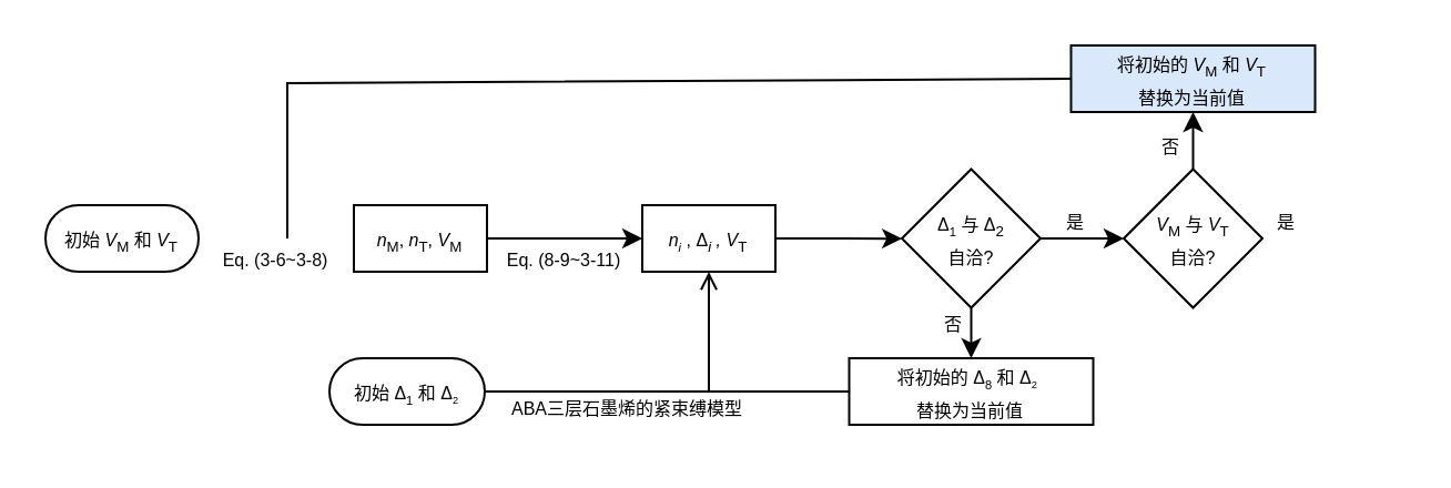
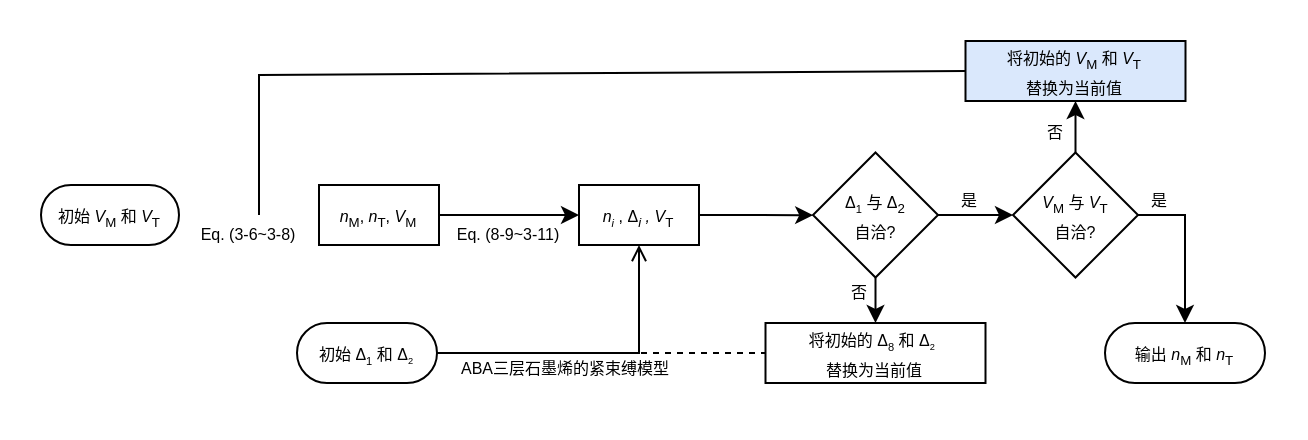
  <mxCell id="0" />
  <mxCell id="1" parent="0" />
  <mxCell id="2" value="" style="group" vertex="1" connectable="0" parent="1"><mxGeometry x="20" y="20" width="612" height="178" as="geometry" /></mxCell>
+ <mxCell id="3" value="&lt;font style=&quot;font-size: 8px;&quot;&gt;输出&amp;nbsp;&lt;i&gt;n&lt;/i&gt;&lt;sub&gt;M&lt;/sub&gt;&amp;nbsp;和&amp;nbsp;&lt;i&gt;n&lt;/i&gt;&lt;sub&gt;T&lt;/sub&gt;&lt;/font&gt;" style="rounded=1;whiteSpace=wrap;html=1;fontSize=12;glass=0;strokeWidth=1;shadow=0;arcSize=50;movable=1;resizable=1;rotatable=1;deletable=1;editable=1;locked=0;connectable=1;" parent="2" vertex="1"><mxGeometry x="532" y="141" width="80" height="30" as="geometry" /></mxCell>
  <mxCell id="4" value="&lt;font style=&quot;font-size: 8px;&quot;&gt;初始&amp;nbsp;&lt;i&gt;V&lt;/i&gt;&lt;sub&gt;M&lt;/sub&gt;&amp;nbsp;和&amp;nbsp;&lt;i&gt;V&lt;/i&gt;&lt;sub&gt;T&lt;/sub&gt;&lt;/font&gt;" style="rounded=1;whiteSpace=wrap;html=1;fontSize=12;glass=0;strokeWidth=1;shadow=0;arcSize=50;movable=1;resizable=1;rotatable=1;deletable=1;editable=1;locked=0;connectable=1;" parent="2" vertex="1"><mxGeometry y="72" width="69" height="30" as="geometry" /></mxCell>
  <mxCell id="5" style="edgeStyle=orthogonalEdgeStyle;rounded=0;orthogonalLoop=1;jettySize=auto;html=1;exitX=1;exitY=0.5;exitDx=0;exitDy=0;entryX=0;entryY=0.5;entryDx=0;entryDy=0;strokeWidth=1;movable=1;resizable=1;rotatable=1;deletable=1;editable=1;locked=0;connectable=1;" parent="2" source="6" target="11" edge="1"><mxGeometry relative="1" as="geometry" /></mxCell>
  <mxCell id="6" value="&lt;font style=&quot;font-size: 8px;&quot;&gt;&lt;i&gt;&amp;nbsp;n&lt;/i&gt;&lt;sub&gt;M&lt;/sub&gt;,&amp;nbsp;&lt;/font&gt;&lt;i style=&quot;font-size: 8px;&quot;&gt;n&lt;/i&gt;&lt;font style=&quot;font-size: 8px;&quot;&gt;&lt;sub&gt;T&lt;/sub&gt;&lt;/font&gt;&lt;font style=&quot;font-size: 8px;&quot;&gt;,&lt;/font&gt;&lt;font style=&quot;font-size: 8px;&quot;&gt;&amp;nbsp;&lt;/font&gt;&lt;i style=&quot;background-color: initial; font-size: 8px;&quot;&gt;V&lt;/i&gt;&lt;span style=&quot;background-color: initial;&quot;&gt;&lt;font style=&quot;font-size: 8px;&quot;&gt;&lt;sub&gt;M&lt;/sub&gt;&lt;/font&gt;&lt;/span&gt;&lt;span style=&quot;background-color: initial; font-size: 8px;&quot;&gt;&amp;nbsp;&lt;/span&gt;" style="rounded=0;whiteSpace=wrap;html=1;strokeWidth=1;movable=1;resizable=1;rotatable=1;deletable=1;editable=1;locked=0;connectable=1;align=center;" parent="2" vertex="1"><mxGeometry x="139" y="72" width="60" height="30" as="geometry" /></mxCell>
  <mxCell id="7" style="edgeStyle=orthogonalEdgeStyle;rounded=0;orthogonalLoop=1;jettySize=auto;html=1;exitX=1;exitY=0.5;exitDx=0;exitDy=0;entryX=0.5;entryY=1;entryDx=0;entryDy=0;strokeWidth=1;movable=1;resizable=1;rotatable=1;deletable=1;editable=1;locked=0;connectable=1;endArrow=open;" parent="2" source="8" target="11" edge="1"><mxGeometry relative="1" as="geometry"><mxPoint x="310" y="102" as="targetPoint" /></mxGeometry></mxCell>
  <mxCell id="8" value="&lt;font style=&quot;font-size: 8px;&quot;&gt;初始 Δ&lt;/font&gt;&lt;font style=&quot;&quot;&gt;&lt;span style=&quot;font-size: 6.667px;&quot;&gt;&lt;sub&gt;1&lt;/sub&gt;&lt;/span&gt;&lt;span style=&quot;font-size: 8px;&quot;&gt;&amp;nbsp;和&amp;nbsp;&lt;/span&gt;&lt;/font&gt;&lt;font style=&quot;font-size: 8px;&quot;&gt;Δ&lt;/font&gt;&lt;font style=&quot;font-size: 5.556px;&quot;&gt;&lt;sub&gt;2&lt;/sub&gt;&lt;/font&gt;" style="rounded=1;whiteSpace=wrap;html=1;fontSize=12;glass=0;strokeWidth=1;shadow=0;arcSize=50;movable=1;resizable=1;rotatable=1;deletable=1;editable=1;locked=0;connectable=1;" parent="2" vertex="1"><mxGeometry x="128" y="141" width="70" height="30" as="geometry" /></mxCell>
  <mxCell id="9" value="&lt;span style=&quot;font-size: 8px;&quot;&gt;ABA三层石墨烯的紧束缚模型&lt;/span&gt;" style="text;html=1;align=center;verticalAlign=middle;resizable=1;points=[];autosize=1;strokeColor=none;fillColor=none;movable=1;rotatable=1;deletable=1;editable=1;locked=0;connectable=1;" parent="2" vertex="1"><mxGeometry x="197" y="148" width="130" height="30" as="geometry" /></mxCell>
  <mxCell id="10" style="edgeStyle=orthogonalEdgeStyle;rounded=0;orthogonalLoop=1;jettySize=auto;html=1;exitX=1;exitY=0.5;exitDx=0;exitDy=0;" parent="2" source="11" target="14" edge="1"><mxGeometry relative="1" as="geometry" /></mxCell>
  <mxCell id="11" value="&lt;font style=&quot;&quot;&gt;&lt;i style=&quot;&quot;&gt;&lt;span style=&quot;font-size: 8px;&quot;&gt;n&lt;/span&gt;&lt;span style=&quot;font-size: 6.667px;&quot;&gt;&lt;sub&gt;i&lt;/sub&gt;&lt;/span&gt;&lt;/i&gt;&lt;span style=&quot;font-size: 8px;&quot;&gt;&amp;nbsp;,&lt;/span&gt;&lt;/font&gt;&lt;span style=&quot;font-size: 8px; background-color: initial;&quot;&gt;&amp;nbsp;&lt;/span&gt;&lt;span style=&quot;font-size: 8px;&quot;&gt;Δ&lt;sub&gt;&lt;i&gt;i&lt;/i&gt;&lt;/sub&gt;&amp;nbsp;&lt;/span&gt;&lt;i style=&quot;background-color: initial; font-size: 8px;&quot;&gt;, V&lt;/i&gt;&lt;span style=&quot;background-color: initial;&quot;&gt;&lt;font style=&quot;font-size: 8px;&quot;&gt;&lt;sub&gt;T&lt;/sub&gt;&lt;/font&gt;&lt;/span&gt;" style="rounded=0;whiteSpace=wrap;html=1;strokeWidth=1;movable=1;resizable=1;rotatable=1;deletable=1;editable=1;locked=0;connectable=1;" parent="2" vertex="1"><mxGeometry x="269" y="72" width="60" height="30" as="geometry" /></mxCell>
  <mxCell id="12" style="edgeStyle=orthogonalEdgeStyle;rounded=0;orthogonalLoop=1;jettySize=auto;html=1;exitX=0.5;exitY=1;exitDx=0;exitDy=0;entryX=0.5;entryY=0;entryDx=0;entryDy=0;" parent="2" source="14" target="16" edge="1"><mxGeometry relative="1" as="geometry" /></mxCell>
  <mxCell id="13" style="edgeStyle=orthogonalEdgeStyle;rounded=0;orthogonalLoop=1;jettySize=auto;html=1;exitX=1;exitY=0.5;exitDx=0;exitDy=0;entryX=0;entryY=0.5;entryDx=0;entryDy=0;" parent="2" source="14" target="21" edge="1"><mxGeometry relative="1" as="geometry" /></mxCell>
  <mxCell id="14" value="&lt;font style=&quot;font-size: 8px;&quot;&gt;Δ&lt;/font&gt;&lt;span style=&quot;font-size: 6.667px;&quot;&gt;&lt;sub&gt;1&lt;/sub&gt;&lt;/span&gt;&lt;span style=&quot;font-size: 8px;&quot;&gt;&amp;nbsp;与&amp;nbsp;&lt;/span&gt;&lt;font style=&quot;font-size: 8px;&quot;&gt;Δ&lt;/font&gt;&lt;font style=&quot;font-size: 8px;&quot;&gt;&lt;sub&gt;2&lt;/sub&gt;&lt;/font&gt;&lt;div&gt;&lt;font style=&quot;font-size: 8px;&quot;&gt;自洽?&lt;/font&gt;&lt;/div&gt;" style="rhombus;whiteSpace=wrap;html=1;strokeWidth=1;movable=1;resizable=1;rotatable=1;deletable=1;editable=1;locked=0;connectable=1;" parent="2" vertex="1"><mxGeometry x="386" y="55.75" width="62.5" height="62.5" as="geometry" /></mxCell>
  <mxCell id="15" value="&lt;font style=&quot;font-size: 8px;&quot;&gt;否&lt;/font&gt;" style="text;html=1;align=center;verticalAlign=middle;resizable=1;points=[];autosize=1;strokeColor=none;fillColor=none;movable=1;rotatable=1;deletable=1;editable=1;locked=0;connectable=1;" parent="2" vertex="1"><mxGeometry x="394" y="110" width="30" height="30" as="geometry" /></mxCell>
  <mxCell id="16" value="&lt;font style=&quot;font-size: 8px;&quot;&gt;将初始的 Δ&lt;/font&gt;&lt;span style=&quot;font-size: 6.667px;&quot;&gt;&lt;sub&gt;8&lt;/sub&gt;&lt;/span&gt;&lt;span style=&quot;font-size: 8px;&quot;&gt;&amp;nbsp;和&amp;nbsp;&lt;/span&gt;&lt;font style=&quot;font-size: 8px;&quot;&gt;Δ&lt;/font&gt;&lt;font style=&quot;font-size: 5.556px;&quot;&gt;&lt;sub&gt;2&lt;/sub&gt;&lt;/font&gt;&lt;span style=&quot;font-size: 8px;&quot;&gt;&amp;nbsp;&lt;/span&gt;&lt;div&gt;&lt;span style=&quot;font-size: 8px;&quot;&gt;替换为当前值&lt;/span&gt;&lt;/div&gt;" style="rounded=0;whiteSpace=wrap;html=1;strokeWidth=1;movable=1;resizable=1;rotatable=1;deletable=1;editable=1;locked=0;connectable=1;" parent="2" vertex="1"><mxGeometry x="362.25" y="141" width="110" height="30" as="geometry" /></mxCell>
- <mxCell id="17" value="" style="endArrow=none;html=1;rounded=0;entryX=0;entryY=0.5;entryDx=0;entryDy=0;strokeWidth=1;movable=1;resizable=1;rotatable=1;deletable=1;editable=1;locked=0;connectable=1;exitX=1;exitY=0.5;exitDx=0;exitDy=0;" parent="2" source="8" target="16" edge="1"><mxGeometry width="50" height="50" relative="1" as="geometry"><mxPoint x="320" y="156" as="sourcePoint" /><mxPoint x="330" y="142" as="targetPoint" /></mxGeometry></mxCell>
+ <mxCell id="17" value="" style="endArrow=none;html=1;rounded=0;entryX=0;entryY=0.5;entryDx=0;entryDy=0;strokeWidth=1;movable=1;resizable=1;rotatable=1;deletable=1;editable=1;locked=0;connectable=1;exitX=1;exitY=0.5;exitDx=0;exitDy=0;dashed=1;" parent="2" source="8" target="16" edge="1"><mxGeometry width="50" height="50" relative="1" as="geometry"><mxPoint x="320" y="156" as="sourcePoint" /><mxPoint x="330" y="142" as="targetPoint" /></mxGeometry></mxCell>
  <mxCell id="18" value="&lt;font style=&quot;font-size: 8px;&quot;&gt;是&lt;/font&gt;" style="text;html=1;align=center;verticalAlign=middle;resizable=1;points=[];autosize=1;strokeColor=none;fillColor=none;movable=1;rotatable=1;deletable=1;editable=1;locked=0;connectable=1;" parent="2" vertex="1"><mxGeometry x="449" y="64" width="30" height="30" as="geometry" /></mxCell>
  <mxCell id="19" style="edgeStyle=orthogonalEdgeStyle;rounded=0;orthogonalLoop=1;jettySize=auto;html=1;exitX=0.5;exitY=0;exitDx=0;exitDy=0;entryX=0.5;entryY=1;entryDx=0;entryDy=0;strokeWidth=1;movable=1;resizable=1;rotatable=1;deletable=1;editable=1;locked=0;connectable=1;" parent="2" source="21" target="25" edge="1"><mxGeometry relative="1" as="geometry" /></mxCell>
+ <mxCell id="20" style="edgeStyle=orthogonalEdgeStyle;rounded=0;orthogonalLoop=1;jettySize=auto;html=1;exitX=1;exitY=0.5;exitDx=0;exitDy=0;entryX=0.5;entryY=0;entryDx=0;entryDy=0;" parent="2" source="21" target="3" edge="1"><mxGeometry relative="1" as="geometry" /></mxCell>
  <mxCell id="21" value="&lt;i style=&quot;background-color: initial; font-size: 8px;&quot;&gt;V&lt;/i&gt;&lt;span style=&quot;background-color: initial;&quot;&gt;&lt;font style=&quot;font-size: 8px;&quot;&gt;&lt;sub&gt;M&lt;/sub&gt;&lt;/font&gt;&lt;/span&gt;&lt;span style=&quot;font-size: 8px;&quot;&gt;&amp;nbsp;与&amp;nbsp;&lt;/span&gt;&lt;i style=&quot;background-color: initial; font-size: 8px;&quot;&gt;V&lt;/i&gt;&lt;span style=&quot;background-color: initial;&quot;&gt;&lt;font style=&quot;font-size: 8px;&quot;&gt;&lt;sub&gt;T&lt;/sub&gt;&lt;/font&gt;&lt;/span&gt;&lt;div&gt;&lt;font style=&quot;font-size: 8px;&quot;&gt;自洽?&lt;/font&gt;&lt;/div&gt;" style="rhombus;whiteSpace=wrap;html=1;strokeWidth=1;movable=1;resizable=1;rotatable=1;deletable=1;editable=1;locked=0;connectable=1;" parent="2" vertex="1"><mxGeometry x="486" y="55.75" width="62.5" height="62.5" as="geometry" /></mxCell>
  <mxCell id="22" value="" style="endArrow=none;html=1;rounded=0;entryX=0;entryY=0.5;entryDx=0;entryDy=0;strokeWidth=1;movable=1;resizable=1;rotatable=1;deletable=1;editable=1;locked=0;connectable=1;" parent="2" target="25" edge="1"><mxGeometry width="50" height="50" relative="1" as="geometry"><mxPoint x="109" y="87" as="sourcePoint" /><mxPoint x="340" y="52" as="targetPoint" /><Array as="points"><mxPoint x="109" y="17" /></Array></mxGeometry></mxCell>
  <mxCell id="23" value="&lt;font style=&quot;font-size: 8px;&quot;&gt;否&lt;/font&gt;" style="text;html=1;align=center;verticalAlign=middle;resizable=1;points=[];autosize=1;strokeColor=none;fillColor=none;movable=1;rotatable=1;deletable=1;editable=1;locked=0;connectable=1;" parent="2" vertex="1"><mxGeometry x="492" y="30" width="30" height="30" as="geometry" /></mxCell>
  <mxCell id="24" value="&lt;font style=&quot;font-size: 8px;&quot;&gt;是&lt;/font&gt;" style="text;html=1;align=center;verticalAlign=middle;resizable=1;points=[];autosize=1;strokeColor=none;fillColor=none;movable=1;rotatable=1;deletable=1;editable=1;locked=0;connectable=1;" parent="2" vertex="1"><mxGeometry x="543.5" y="63.75" width="30" height="30" as="geometry" /></mxCell>
  <mxCell id="25" value="&lt;font style=&quot;font-size: 8px;&quot;&gt;将初始的&amp;nbsp;&lt;/font&gt;&lt;i style=&quot;background-color: initial; font-size: 8px;&quot;&gt;V&lt;/i&gt;&lt;span style=&quot;background-color: initial;&quot;&gt;&lt;font style=&quot;font-size: 8px;&quot;&gt;&lt;sub&gt;M&lt;/sub&gt;&lt;/font&gt;&lt;/span&gt;&lt;span style=&quot;font-size: 8px;&quot;&gt;&amp;nbsp;和&amp;nbsp;&lt;/span&gt;&lt;i style=&quot;background-color: initial; font-size: 8px;&quot;&gt;V&lt;/i&gt;&lt;span style=&quot;background-color: initial;&quot;&gt;&lt;font style=&quot;font-size: 8px;&quot;&gt;&lt;sub&gt;T&lt;/sub&gt;&lt;/font&gt;&lt;/span&gt;&lt;div&gt;&lt;span style=&quot;font-size: 8px;&quot;&gt;替换为当前值&lt;/span&gt;&lt;/div&gt;" style="rounded=0;whiteSpace=wrap;html=1;strokeWidth=1;movable=1;resizable=1;rotatable=1;deletable=1;editable=1;locked=0;connectable=1;fillColor=#dae8fc;" parent="2" vertex="1"><mxGeometry x="462.25" width="110" height="30" as="geometry" /></mxCell>
  <mxCell id="26" value="Eq. (3-6~3-8)" style="text;align=center;verticalAlign=middle;resizable=0;points=[];autosize=1;strokeColor=none;fillColor=none;fontSize=8;" parent="2" vertex="1"><mxGeometry x="69" y="87" width="70" height="20" as="geometry" /></mxCell>
  <mxCell id="27" value="Eq. (8-9~3-11)" style="text;align=center;verticalAlign=middle;resizable=0;points=[];autosize=1;strokeColor=none;fillColor=none;fontSize=8;" parent="2" vertex="1"><mxGeometry x="199" y="87" width="70" height="20" as="geometry" /></mxCell>
